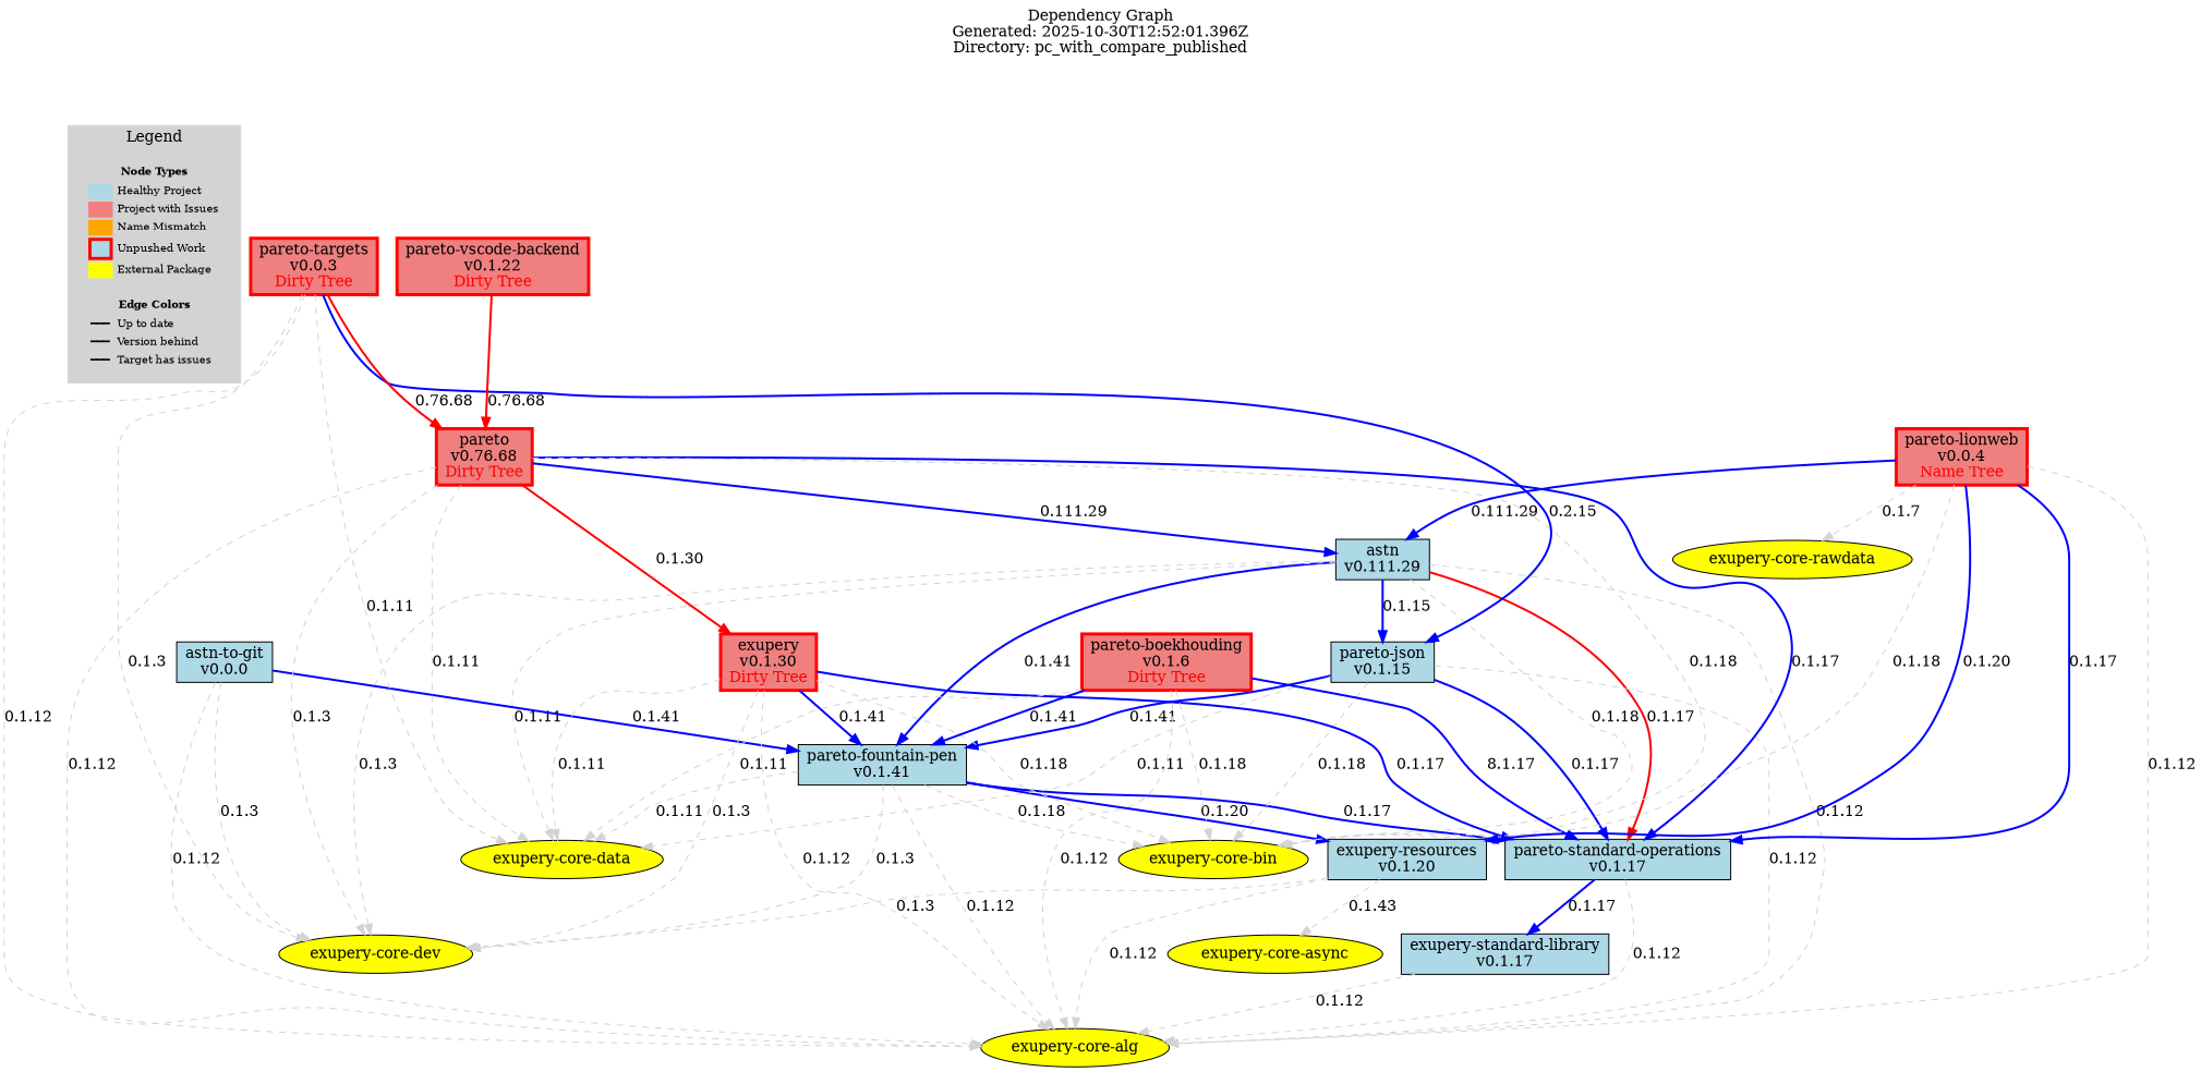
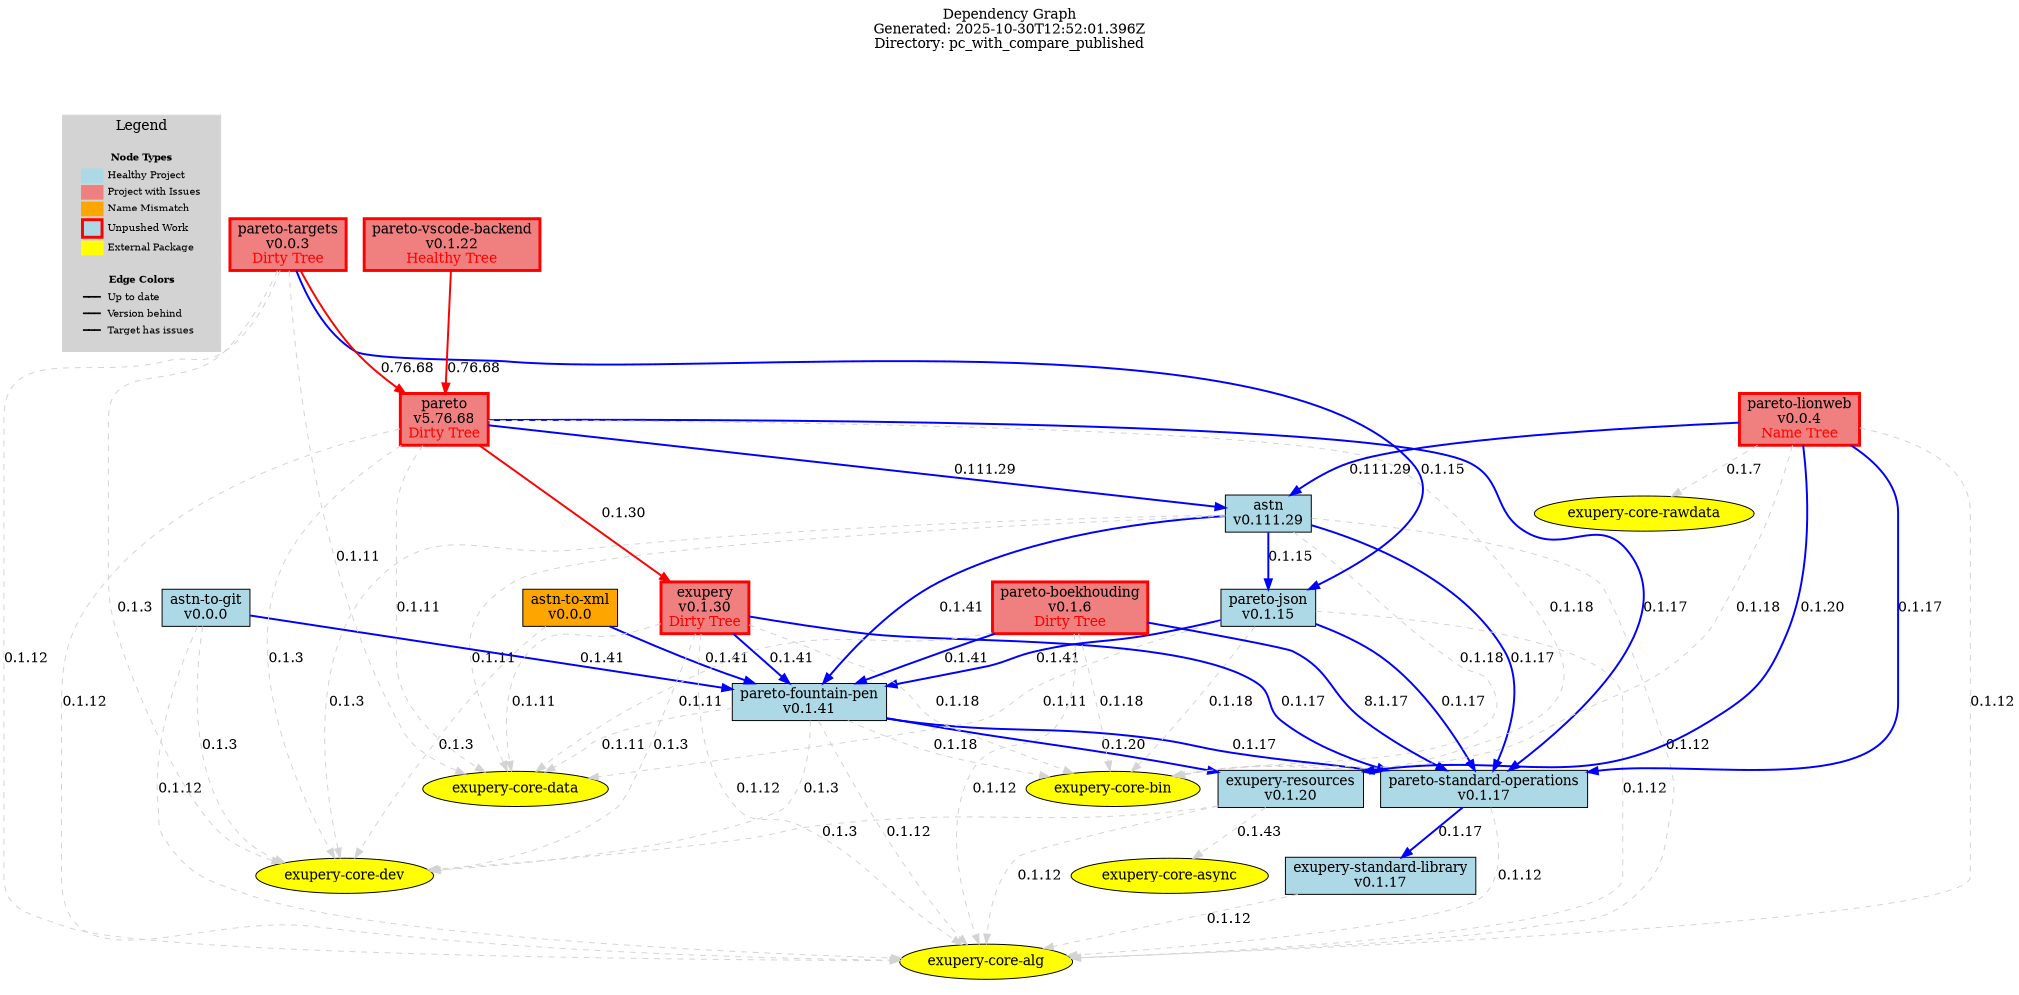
  digraph {
    label="Dependency Graph\nGenerated: 2025-10-30T12:52:01.396Z\nDirectory: pc_with_compare_published"
    labelloc=t
    rankdir=TB
    node [shape=box style=filled fillcolor=lightblue]
    edge [color=lightgrey style=dashed]
    n1 [fontsize=10 label=<             <TABLE BORDER="0" CELLBORDER="0" CELLSPACING="2">             <TR><TD COLSPAN="2"><B>Node Types</B></TD></TR>             <TR><TD BGCOLOR="lightblue" WIDTH="20"> </TD><TD ALIGN="LEFT">Healthy Project</TD></TR>             <TR><TD BGCOLOR="lightcoral" WIDTH="20"> </TD><TD ALIGN="LEFT">Project with Issues</TD></TR>             <TR><TD BGCOLOR="orange" WIDTH="20"> </TD><TD ALIGN="LEFT">Name Mismatch</TD></TR>             <TR><TD BGCOLOR="lightblue" BORDER="3" COLOR="red" WIDTH="20"> </TD><TD ALIGN="LEFT">Unpushed Work</TD></TR>             <TR><TD BGCOLOR="yellow" WIDTH="20"> </TD><TD ALIGN="LEFT">External Package</TD></TR>             <TR><TD COLSPAN="2"> </TD></TR>             <TR><TD COLSPAN="2"><B>Edge Colors</B></TD></TR>             <TR><TD COLOR="blue" WIDTH="20">━━━</TD><TD ALIGN="LEFT">Up to date</TD></TR>             <TR><TD COLOR="yellow" WIDTH="20">━━━</TD><TD ALIGN="LEFT">Version behind</TD></TR>             <TR><TD COLOR="red" WIDTH="20">━━━</TD><TD ALIGN="LEFT">Target has issues</TD></TR>             </TABLE>         > shape=plaintext fillcolor=""]
    n2 [label=<astn<BR/>v0.111.29>]
    n3 [label=<pareto-fountain-pen<BR/>v0.1.41>]
    n4 [label=<pareto-json<BR/>v0.1.15>]
    n5 [label=<pareto-standard-operations<BR/>v0.1.17>]
    n6 [fillcolor=yellow label="exupery-core-alg" shape=ellipse]
    n7 [fillcolor=yellow label="exupery-core-bin" shape=ellipse]
    n8 [fillcolor=yellow label="exupery-core-data" shape=ellipse]
    n9 [fillcolor=yellow label="exupery-core-dev" shape=ellipse]
    n10 [label=<exupery-resources<BR/>v0.1.20>]
    n11 [label=<exupery-standard-library<BR/>v0.1.17>]
    n12 [label=<astn-to-git<BR/>v0.0.0>]
+   n13 [fillcolor=orange label=<astn-to-xml<BR/>v0.0.0>]
    n14 [color=red fillcolor=lightcoral label=<exupery<BR/>v0.1.30<BR/><FONT COLOR="red">Dirty Tree</FONT>> penwidth=3]
    n15 [fillcolor=yellow label="exupery-core-async" shape=ellipse]
-   n16 [color=red fillcolor=lightcoral label=<pareto<BR/>v0.76.68<BR/><FONT COLOR="red">Dirty Tree</FONT>> penwidth=3]
+   n16 [color=red fillcolor=lightcoral label=<pareto<BR/>v5.76.68<BR/><FONT COLOR="red">Dirty Tree</FONT>> penwidth=3]
    n17 [color=red fillcolor=lightcoral label=<pareto-boekhouding<BR/>v0.1.6<BR/><FONT COLOR="red">Dirty Tree</FONT>> penwidth=3]
    n18 [color=red fillcolor=lightcoral label=<pareto-lionweb<BR/>v0.0.4<BR/><FONT COLOR="red">Name Tree</FONT>> penwidth=3]
    n19 [fillcolor=yellow label="exupery-core-rawdata" shape=ellipse]
    n20 [color=red fillcolor=lightcoral label=<pareto-targets<BR/>v0.0.3<BR/><FONT COLOR="red">Dirty Tree</FONT>> penwidth=3]
-   n21 [color=red fillcolor=lightcoral label=<pareto-vscode-backend<BR/>v0.1.22<BR/><FONT COLOR="red">Dirty Tree</FONT>> penwidth=3]
+   n21 [color=red fillcolor=lightcoral label=<pareto-vscode-backend<BR/>v0.1.22<BR/><FONT COLOR="red">Healthy Tree</FONT>> penwidth=3]
    subgraph cluster_1 {
      color=lightgrey
      label=Legend
      style=filled
      n1
    }
    n2 -> n3 [color=blue label="0.1.41" penwidth=2 style=""]
    n2 -> n4 [color=blue label="0.1.15" penwidth=2 style=""]
-   n2 -> n5 [color=red label="0.1.17" penwidth=2 style=""]
+   n2 -> n5 [color=blue label="0.1.17" penwidth=2 style=""]
    n2 -> n6 [label="0.1.12"]
    n2 -> n7 [label="0.1.18"]
    n2 -> n8 [label="0.1.11"]
    n2 -> n9 [label="0.1.3"]
    n3 -> n5 [color=blue label="0.1.17" penwidth=2 style=""]
    n3 -> n6 [label="0.1.12"]
    n3 -> n7 [label="0.1.18"]
    n3 -> n8 [label="0.1.11"]
    n3 -> n9 [label="0.1.3"]
    n3 -> n10 [color=blue label="0.1.20" penwidth=2 style=""]
    n4 -> n3 [color=blue label="0.1.41" penwidth=2 style=""]
    n4 -> n5 [color=blue label="0.1.17" penwidth=2 style=""]
    n4 -> n6 [label="0.1.12"]
    n4 -> n7 [label="0.1.18"]
    n4 -> n8 [label="0.1.11"]
    n5 -> n6 [label="0.1.12"]
    n5 -> n11 [color=blue label="0.1.17" penwidth=2 style=""]
    n10 -> n6 [label="0.1.12"]
    n10 -> n9 [label="0.1.3"]
    n10 -> n15 [label="0.1.43"]
    n11 -> n6 [label="0.1.12"]
    n12 -> n3 [color=blue label="0.1.41" penwidth=2 style=""]
    n12 -> n6 [label="0.1.12"]
    n12 -> n9 [label="0.1.3"]
+   n13 -> n3 [color=blue label="0.1.41" penwidth=2 style=""]
+   n13 -> n9 [label="0.1.3"]
    n14 -> n3 [color=blue label="0.1.41" penwidth=2 style=""]
    n14 -> n5 [color=blue label="0.1.17" penwidth=2 style=""]
    n14 -> n6 [label="0.1.12"]
    n14 -> n7 [label="0.1.18"]
    n14 -> n8 [label="0.1.11"]
    n14 -> n9 [label="0.1.3"]
    n16 -> n2 [color=blue label="0.111.29" penwidth=2 style=""]
    n16 -> n5 [color=blue label="0.1.17" penwidth=2 style=""]
    n16 -> n6 [label="0.1.12"]
    n16 -> n7 [label="0.1.18"]
    n16 -> n8 [label="0.1.11"]
    n16 -> n9 [label="0.1.3"]
    n16 -> n14 [color=red label="0.1.30" penwidth=2 style=""]
    n17 -> n3 [color=blue label="0.1.41" penwidth=2 style=""]
    n17 -> n5 [color=blue label="8.1.17" penwidth=2 style=""]
    n17 -> n6 [label="0.1.12"]
    n17 -> n7 [label="0.1.18"]
    n17 -> n8 [label="0.1.11"]
    n18 -> n2 [color=blue label="0.111.29" penwidth=2 style=""]
    n18 -> n5 [color=blue label="0.1.17" penwidth=2 style=""]
    n18 -> n6 [label="0.1.12"]
    n18 -> n7 [label="0.1.18"]
    n18 -> n10 [color=blue label="0.1.20" penwidth=2 style=""]
    n18 -> n19 [label="0.1.7"]
-   n20 -> n4 [color=blue label="0.2.15" penwidth=2 style=""]
+   n20 -> n4 [color=blue label="0.1.15" penwidth=2 style=""]
    n20 -> n6 [label="0.1.12"]
    n20 -> n8 [label="0.1.11"]
    n20 -> n9 [label="0.1.3"]
    n20 -> n16 [color=red label="0.76.68" penwidth=2 style=""]
    n21 -> n16 [color=red label="0.76.68" penwidth=2 style=""]
  }
